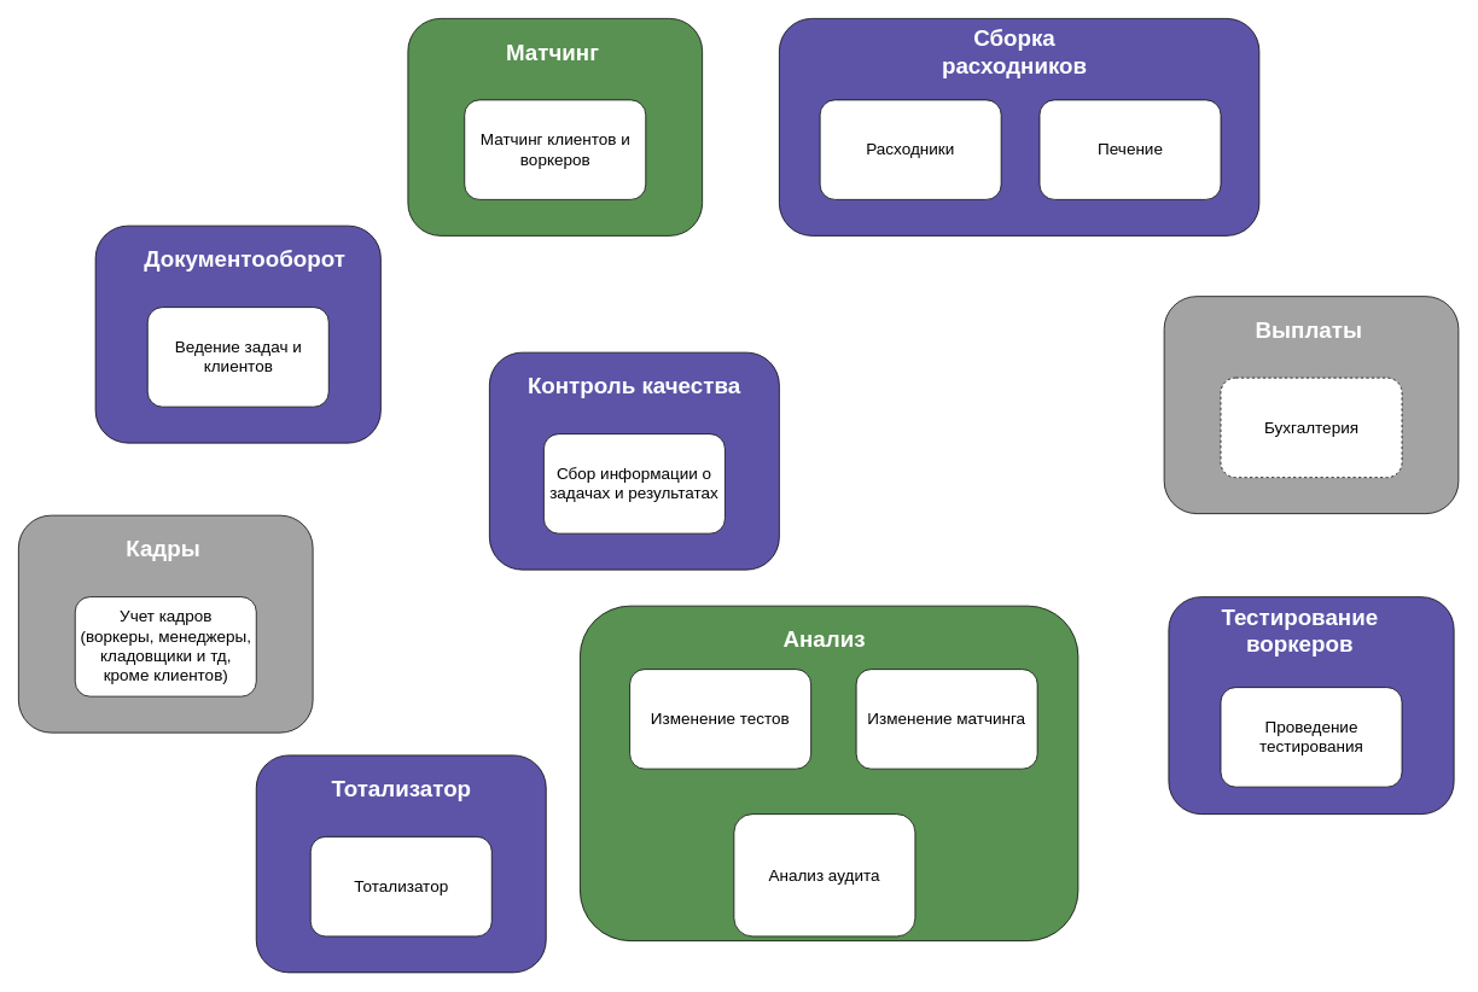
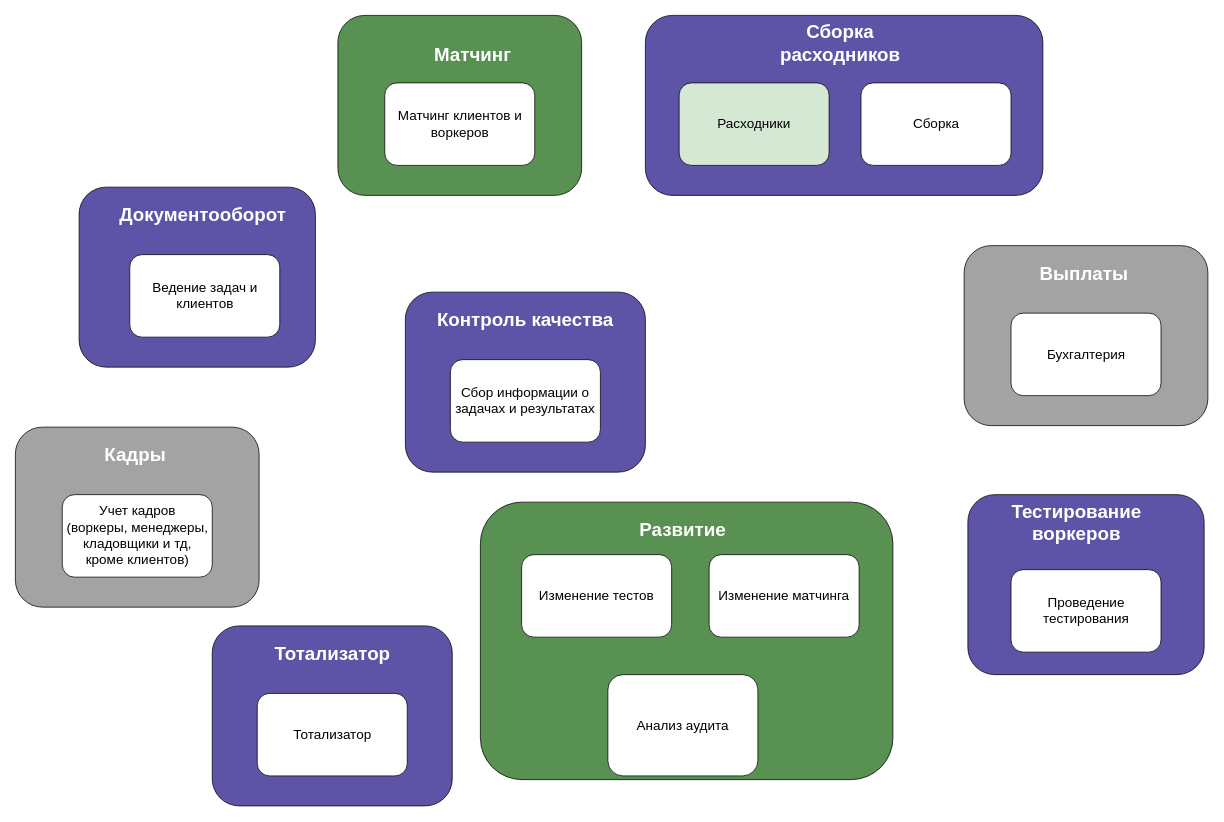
  <mxCell id="0" />
  <mxCell id="1" parent="0" />
  <mxCell id="2" value="" style="rounded=1;whiteSpace=wrap;html=1;fillColor=#589151;" parent="1" vertex="1"><mxGeometry x="640" y="669" width="550" height="370" as="geometry" /></mxCell>
  <mxCell id="3" value="" style="rounded=1;whiteSpace=wrap;html=1;fillColor=#5D54A8;" parent="1" vertex="1"><mxGeometry x="540" y="389" width="320" height="240" as="geometry" /></mxCell>
  <mxCell id="4" value="" style="rounded=1;whiteSpace=wrap;html=1;fillColor=#A3A3A3;" parent="1" vertex="1"><mxGeometry x="20" y="569" width="325" height="240" as="geometry" /></mxCell>
  <mxCell id="5" value="&lt;font style=&quot;font-size: 18px;&quot;&gt;Изменение тестов&lt;/font&gt;" style="rounded=1;whiteSpace=wrap;html=1;" parent="1" vertex="1"><mxGeometry x="695" y="739" width="200" height="110" as="geometry" /></mxCell>
  <mxCell id="6" value="&lt;font style=&quot;font-size: 18px;&quot;&gt;Изменение матчинга&lt;/font&gt;" style="rounded=1;whiteSpace=wrap;html=1;" parent="1" vertex="1"><mxGeometry x="945" y="739" width="200" height="110" as="geometry" /></mxCell>
- <mxCell id="7" value="&lt;b&gt;&lt;font color=&quot;#ffffff&quot; style=&quot;font-size: 25px;&quot;&gt;Анализ&lt;/font&gt;&lt;/b&gt;" style="text;html=1;align=center;verticalAlign=middle;whiteSpace=wrap;rounded=0;" parent="1" vertex="1"><mxGeometry x="800" y="689" width="220" height="30" as="geometry" /></mxCell>
+ <mxCell id="7" value="&lt;b&gt;&lt;font color=&quot;#ffffff&quot; style=&quot;font-size: 25px;&quot;&gt;Развитие&lt;/font&gt;&lt;/b&gt;" style="text;html=1;align=center;verticalAlign=middle;whiteSpace=wrap;rounded=0;" parent="1" vertex="1"><mxGeometry x="800" y="689" width="220" height="30" as="geometry" /></mxCell>
  <mxCell id="8" value="" style="rounded=1;whiteSpace=wrap;html=1;fillColor=#5D54A8;" parent="1" vertex="1"><mxGeometry x="1290" y="659" width="315" height="240" as="geometry" /></mxCell>
  <mxCell id="9" value="&lt;font style=&quot;font-size: 18px;&quot;&gt;Проведение тестирования&lt;/font&gt;" style="rounded=1;whiteSpace=wrap;html=1;" parent="1" vertex="1"><mxGeometry x="1347.5" y="759" width="200" height="110" as="geometry" /></mxCell>
  <mxCell id="10" value="&lt;b&gt;&lt;font color=&quot;#ffffff&quot; style=&quot;font-size: 25px;&quot;&gt;Тестирование воркеров&lt;/font&gt;&lt;/b&gt;" style="text;html=1;align=center;verticalAlign=middle;whiteSpace=wrap;rounded=0;" parent="1" vertex="1"><mxGeometry x="1315" y="680" width="240" height="30" as="geometry" /></mxCell>
  <mxCell id="11" value="&lt;font style=&quot;font-size: 18px;&quot;&gt;Анализ аудита&lt;/font&gt;" style="rounded=1;whiteSpace=wrap;html=1;" parent="1" vertex="1"><mxGeometry x="810" y="899" width="200" height="135" as="geometry" /></mxCell>
  <mxCell id="12" value="&lt;font color=&quot;#ffffff&quot;&gt;&lt;span style=&quot;font-size: 25px;&quot;&gt;&lt;b&gt;Контроль качества&lt;/b&gt;&lt;/span&gt;&lt;/font&gt;" style="text;html=1;align=center;verticalAlign=middle;whiteSpace=wrap;rounded=0;" parent="1" vertex="1"><mxGeometry x="580" y="410" width="240" height="30" as="geometry" /></mxCell>
  <mxCell id="13" value="&lt;font style=&quot;font-size: 18px;&quot;&gt;Сбор информации о задачах и результатах&lt;/font&gt;" style="rounded=1;whiteSpace=wrap;html=1;" parent="1" vertex="1"><mxGeometry x="600" y="479" width="200" height="110" as="geometry" /></mxCell>
  <mxCell id="14" value="&lt;font color=&quot;#ffffff&quot;&gt;&lt;span style=&quot;font-size: 25px;&quot;&gt;&lt;b&gt;Кадры&lt;/b&gt;&lt;/span&gt;&lt;/font&gt;" style="text;html=1;align=center;verticalAlign=middle;whiteSpace=wrap;rounded=0;" parent="1" vertex="1"><mxGeometry x="60" y="590" width="240" height="30" as="geometry" /></mxCell>
  <mxCell id="15" value="&lt;font style=&quot;font-size: 18px;&quot;&gt;Учет кадров&lt;/font&gt;&lt;div&gt;&lt;font style=&quot;font-size: 18px;&quot;&gt;(воркеры, менеджеры, кладовщики и тд, кроме клиентов)&lt;/font&gt;&lt;/div&gt;" style="rounded=1;whiteSpace=wrap;html=1;" parent="1" vertex="1"><mxGeometry x="82.5" y="659" width="200" height="110" as="geometry" /></mxCell>
  <mxCell id="16" value="" style="rounded=1;whiteSpace=wrap;html=1;fillColor=#589151;" parent="1" vertex="1"><mxGeometry x="450" y="20" width="325" height="240" as="geometry" /></mxCell>
- <mxCell id="17" value="&lt;font color=&quot;#ffffff&quot;&gt;&lt;span style=&quot;font-size: 25px;&quot;&gt;&lt;b&gt;Матчинг&lt;/b&gt;&lt;/span&gt;&lt;/font&gt;" style="text;html=1;align=center;verticalAlign=middle;whiteSpace=wrap;rounded=0;" parent="1" vertex="1"><mxGeometry x="490" y="41" width="240" height="30" as="geometry" /></mxCell>
+ <mxCell id="17" value="&lt;font color=&quot;#ffffff&quot;&gt;&lt;span style=&quot;font-size: 25px;&quot;&gt;&lt;b&gt;Матчинг&lt;/b&gt;&lt;/span&gt;&lt;/font&gt;" style="text;html=1;align=center;verticalAlign=middle;whiteSpace=wrap;rounded=0;" parent="1" vertex="1"><mxGeometry x="510" y="56" width="240" height="30" as="geometry" /></mxCell>
  <mxCell id="18" value="&lt;font style=&quot;font-size: 18px;&quot;&gt;Матчинг клиентов и воркеров&lt;/font&gt;" style="rounded=1;whiteSpace=wrap;html=1;" parent="1" vertex="1"><mxGeometry x="512.5" y="110" width="200" height="110" as="geometry" /></mxCell>
  <mxCell id="19" value="" style="rounded=1;whiteSpace=wrap;html=1;fillColor=#5D54A8;" parent="1" vertex="1"><mxGeometry x="282.5" y="834" width="320" height="240" as="geometry" /></mxCell>
  <mxCell id="20" value="&lt;font color=&quot;#ffffff&quot;&gt;&lt;span style=&quot;font-size: 25px;&quot;&gt;&lt;b&gt;Тотализатор&lt;/b&gt;&lt;/span&gt;&lt;/font&gt;" style="text;html=1;align=center;verticalAlign=middle;whiteSpace=wrap;rounded=0;" parent="1" vertex="1"><mxGeometry x="322.5" y="855" width="240" height="30" as="geometry" /></mxCell>
  <mxCell id="21" value="&lt;font style=&quot;font-size: 18px;&quot;&gt;Тотализатор&lt;/font&gt;" style="rounded=1;whiteSpace=wrap;html=1;" parent="1" vertex="1"><mxGeometry x="342.5" y="924" width="200" height="110" as="geometry" /></mxCell>
  <mxCell id="22" value="" style="rounded=1;whiteSpace=wrap;html=1;fillColor=#A3A3A3;" parent="1" vertex="1"><mxGeometry x="1285" y="327" width="325" height="240" as="geometry" /></mxCell>
  <mxCell id="23" value="&lt;font color=&quot;#ffffff&quot;&gt;&lt;span style=&quot;font-size: 25px;&quot;&gt;&lt;b&gt;Выплаты&lt;/b&gt;&lt;/span&gt;&lt;/font&gt;" style="text;html=1;align=center;verticalAlign=middle;whiteSpace=wrap;rounded=0;" parent="1" vertex="1"><mxGeometry x="1325" y="348" width="240" height="30" as="geometry" /></mxCell>
- <mxCell id="24" value="&lt;font style=&quot;font-size: 18px;&quot;&gt;Бухгалтерия&lt;/font&gt;" style="rounded=1;whiteSpace=wrap;html=1;dashed=1;" parent="1" vertex="1"><mxGeometry x="1347.5" y="417" width="200" height="110" as="geometry" /></mxCell>
+ <mxCell id="24" value="&lt;font style=&quot;font-size: 18px;&quot;&gt;Бухгалтерия&lt;/font&gt;" style="rounded=1;whiteSpace=wrap;html=1;" parent="1" vertex="1"><mxGeometry x="1347.5" y="417" width="200" height="110" as="geometry" /></mxCell>
  <mxCell id="25" value="" style="rounded=1;whiteSpace=wrap;html=1;fillColor=#5D54A8;" parent="1" vertex="1"><mxGeometry x="860" y="20" width="530" height="240" as="geometry" /></mxCell>
  <mxCell id="26" value="&lt;font color=&quot;#ffffff&quot;&gt;&lt;span style=&quot;font-size: 25px;&quot;&gt;&lt;b&gt;Сборка расходников&lt;/b&gt;&lt;/span&gt;&lt;/font&gt;" style="text;html=1;align=center;verticalAlign=middle;whiteSpace=wrap;rounded=0;" parent="1" vertex="1"><mxGeometry x="1000" y="41" width="240" height="30" as="geometry" /></mxCell>
- <mxCell id="27" value="&lt;span style=&quot;font-size: 18px;&quot;&gt;Расходники&lt;/span&gt;" style="rounded=1;whiteSpace=wrap;html=1;" parent="1" vertex="1"><mxGeometry x="905" y="110" width="200" height="110" as="geometry" /></mxCell>
+ <mxCell id="27" value="&lt;span style=&quot;font-size: 18px;&quot;&gt;Расходники&lt;/span&gt;" style="rounded=1;whiteSpace=wrap;html=1;fillColor=#d5e8d4;" parent="1" vertex="1"><mxGeometry x="905" y="110" width="200" height="110" as="geometry" /></mxCell>
  <mxCell id="28" value="" style="rounded=1;whiteSpace=wrap;html=1;fillColor=#5D54A8;" parent="1" vertex="1"><mxGeometry x="105" y="249" width="315" height="240" as="geometry" /></mxCell>
- <mxCell id="29" value="&lt;font style=&quot;font-size: 18px;&quot;&gt;Ведение задач и клиентов&lt;/font&gt;" style="rounded=1;whiteSpace=wrap;html=1;" parent="1" vertex="1"><mxGeometry x="162.5" y="339" width="200" height="110" as="geometry" /></mxCell>
+ <mxCell id="29" value="&lt;font style=&quot;font-size: 18px;&quot;&gt;Ведение задач и клиентов&lt;/font&gt;" style="rounded=1;whiteSpace=wrap;html=1;" parent="1" vertex="1"><mxGeometry x="172.5" y="339" width="200" height="110" as="geometry" /></mxCell>
  <mxCell id="30" value="&lt;b&gt;&lt;font color=&quot;#ffffff&quot; style=&quot;font-size: 25px;&quot;&gt;Документооборот&lt;/font&gt;&lt;/b&gt;" style="text;html=1;align=center;verticalAlign=middle;whiteSpace=wrap;rounded=0;" parent="1" vertex="1"><mxGeometry x="150" y="270" width="240" height="30" as="geometry" /></mxCell>
- <mxCell id="31" value="&lt;font style=&quot;font-size: 18px;&quot;&gt;Печение&lt;/font&gt;" style="rounded=1;whiteSpace=wrap;html=1;" vertex="1" parent="1"><mxGeometry x="1147.5" y="110" width="200" height="110" as="geometry" /></mxCell>
+ <mxCell id="31" value="&lt;font style=&quot;font-size: 18px;&quot;&gt;Сборка&lt;/font&gt;" style="rounded=1;whiteSpace=wrap;html=1;" vertex="1" parent="1"><mxGeometry x="1147.5" y="110" width="200" height="110" as="geometry" /></mxCell>
